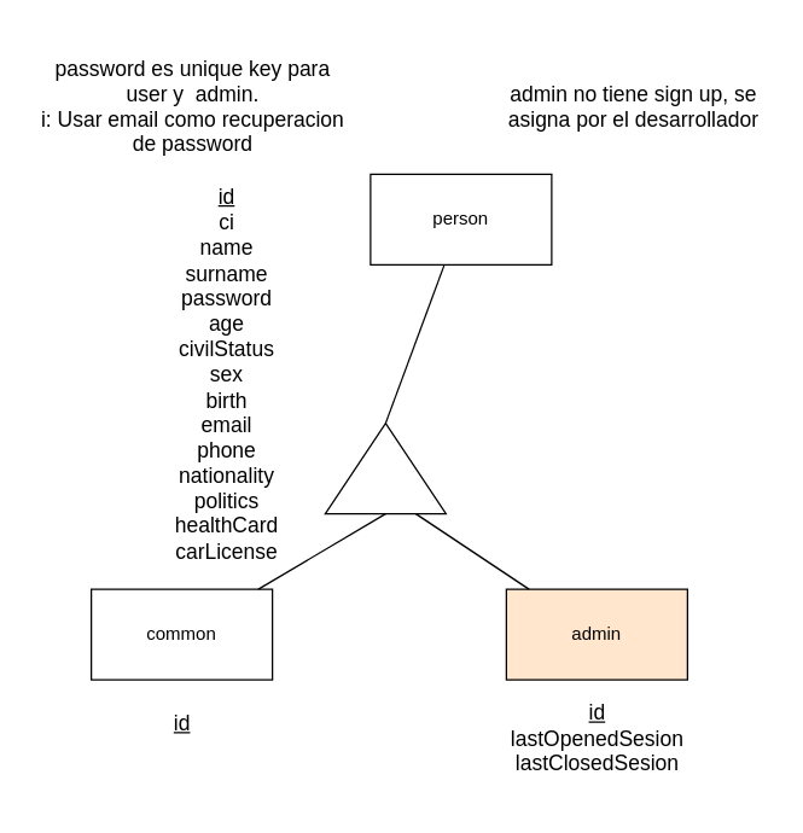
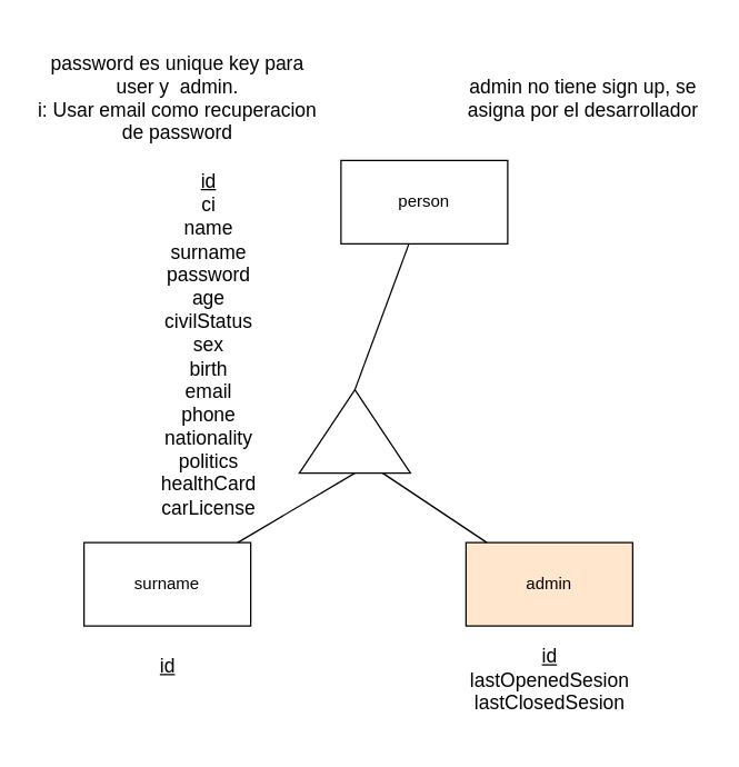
  <mxCell id="0" />
  <mxCell id="1" parent="0" />
- <mxCell id="2" value="common" style="rounded=0;whiteSpace=wrap;html=1;" parent="1" vertex="1"><mxGeometry x="60" y="390" width="120" height="60" as="geometry" /></mxCell>
+ <mxCell id="2" value="surname" style="rounded=0;whiteSpace=wrap;html=1;" parent="1" vertex="1"><mxGeometry x="60" y="390" width="120" height="60" as="geometry" /></mxCell>
  <mxCell id="3" value="admin" style="rounded=0;whiteSpace=wrap;html=1;fillColor=#ffe6cc;" parent="1" vertex="1"><mxGeometry x="335" y="390" width="120" height="60" as="geometry" /></mxCell>
  <mxCell id="4" value="&lt;font style=&quot;font-size: 14px;&quot;&gt;&lt;u&gt;id&lt;/u&gt;&lt;br&gt;ci&lt;br&gt;name&lt;br&gt;surname&lt;br&gt;password&lt;br&gt;age&lt;br&gt;civilStatus&lt;br&gt;sex&lt;br&gt;birth&lt;br&gt;email&lt;br&gt;phone&lt;br&gt;nationality&lt;br&gt;politics&lt;br&gt;healthCard&lt;br&gt;carLicense&lt;br&gt;&lt;br&gt;&lt;/font&gt;" style="text;html=1;strokeColor=none;fillColor=none;align=center;verticalAlign=middle;whiteSpace=wrap;rounded=0;" vertex="1" parent="1"><mxGeometry x="105" y="161" width="90" height="189" as="geometry" /></mxCell>
  <mxCell id="5" value="&lt;br&gt;&lt;u&gt;id&lt;/u&gt;&lt;br&gt;lastOpenedSesion&lt;br&gt;lastClosedSesion" style="text;html=1;strokeColor=none;fillColor=none;align=center;verticalAlign=middle;whiteSpace=wrap;rounded=0;fontSize=14;" vertex="1" parent="1"><mxGeometry x="353" y="430" width="85" height="100" as="geometry" /></mxCell>
  <mxCell id="6" value="password es unique key para user y&amp;nbsp; admin.&lt;br&gt;i: Usar email como recuperacion de password" style="text;html=1;strokeColor=none;fillColor=none;align=center;verticalAlign=middle;whiteSpace=wrap;rounded=0;fontSize=14;" vertex="1" parent="1"><mxGeometry x="20" y="20" width="215" height="100" as="geometry" /></mxCell>
  <mxCell id="7" value="admin no tiene sign up, se asigna por el desarrollador" style="text;html=1;strokeColor=none;fillColor=none;align=center;verticalAlign=middle;whiteSpace=wrap;rounded=0;fontSize=14;" vertex="1" parent="1"><mxGeometry x="327.5" y="37.5" width="182.5" height="65" as="geometry" /></mxCell>
  <mxCell id="8" value="person" style="rounded=0;whiteSpace=wrap;html=1;" vertex="1" parent="1"><mxGeometry x="245" y="115" width="120" height="60" as="geometry" /></mxCell>
  <mxCell id="9" value="" style="triangle;whiteSpace=wrap;html=1;fontSize=14;rotation=-90;" vertex="1" parent="1"><mxGeometry x="225" y="270" width="60" height="80" as="geometry" /></mxCell>
  <mxCell id="10" value="" style="endArrow=none;html=1;rounded=0;fontSize=14;entryX=1;entryY=0.5;entryDx=0;entryDy=0;" edge="1" parent="1" source="8" target="9"><mxGeometry width="50" height="50" relative="1" as="geometry"><mxPoint x="260" y="390" as="sourcePoint" /><mxPoint x="310" y="340" as="targetPoint" /></mxGeometry></mxCell>
  <mxCell id="11" value="" style="endArrow=none;html=1;rounded=0;fontSize=14;entryX=0;entryY=0.5;entryDx=0;entryDy=0;" edge="1" parent="1" source="2" target="9"><mxGeometry width="50" height="50" relative="1" as="geometry"><mxPoint x="260" y="390" as="sourcePoint" /><mxPoint x="310" y="340" as="targetPoint" /></mxGeometry></mxCell>
  <mxCell id="12" value="" style="endArrow=none;html=1;rounded=0;fontSize=14;exitX=0;exitY=0.75;exitDx=0;exitDy=0;" edge="1" parent="1" source="9" target="3"><mxGeometry width="50" height="50" relative="1" as="geometry"><mxPoint x="260" y="390" as="sourcePoint" /><mxPoint x="310" y="340" as="targetPoint" /></mxGeometry></mxCell>
  <mxCell id="13" value="&lt;br&gt;&lt;u&gt;id&lt;/u&gt;" style="text;html=1;strokeColor=none;fillColor=none;align=center;verticalAlign=middle;whiteSpace=wrap;rounded=0;fontSize=14;" vertex="1" parent="1"><mxGeometry x="77.5" y="420" width="85" height="100" as="geometry" /></mxCell>
